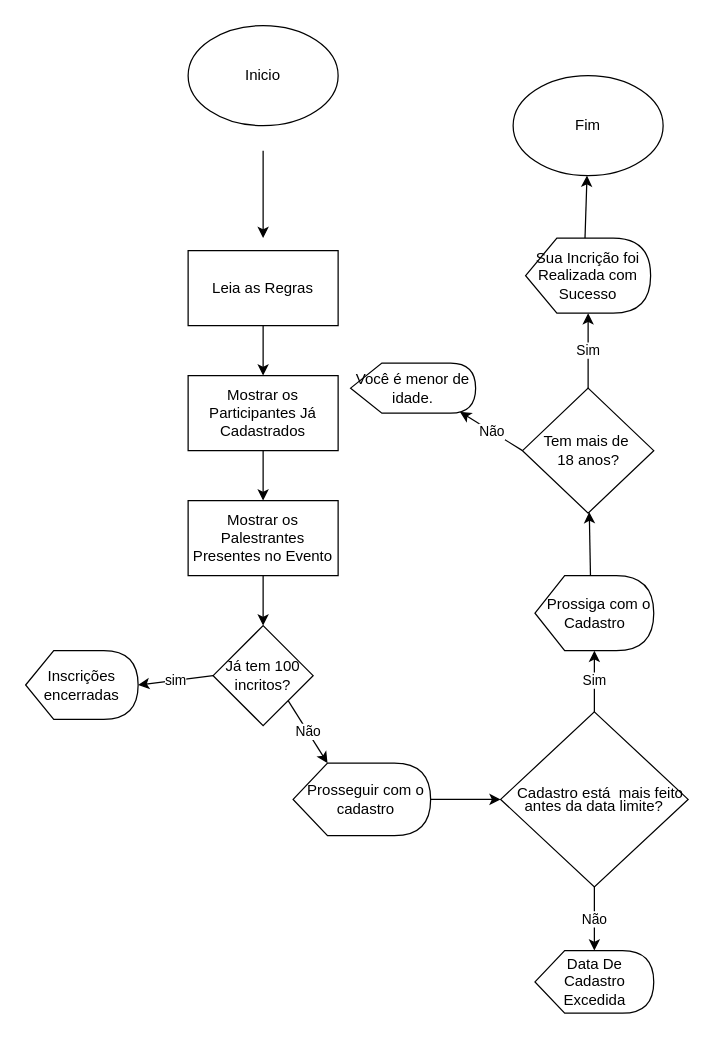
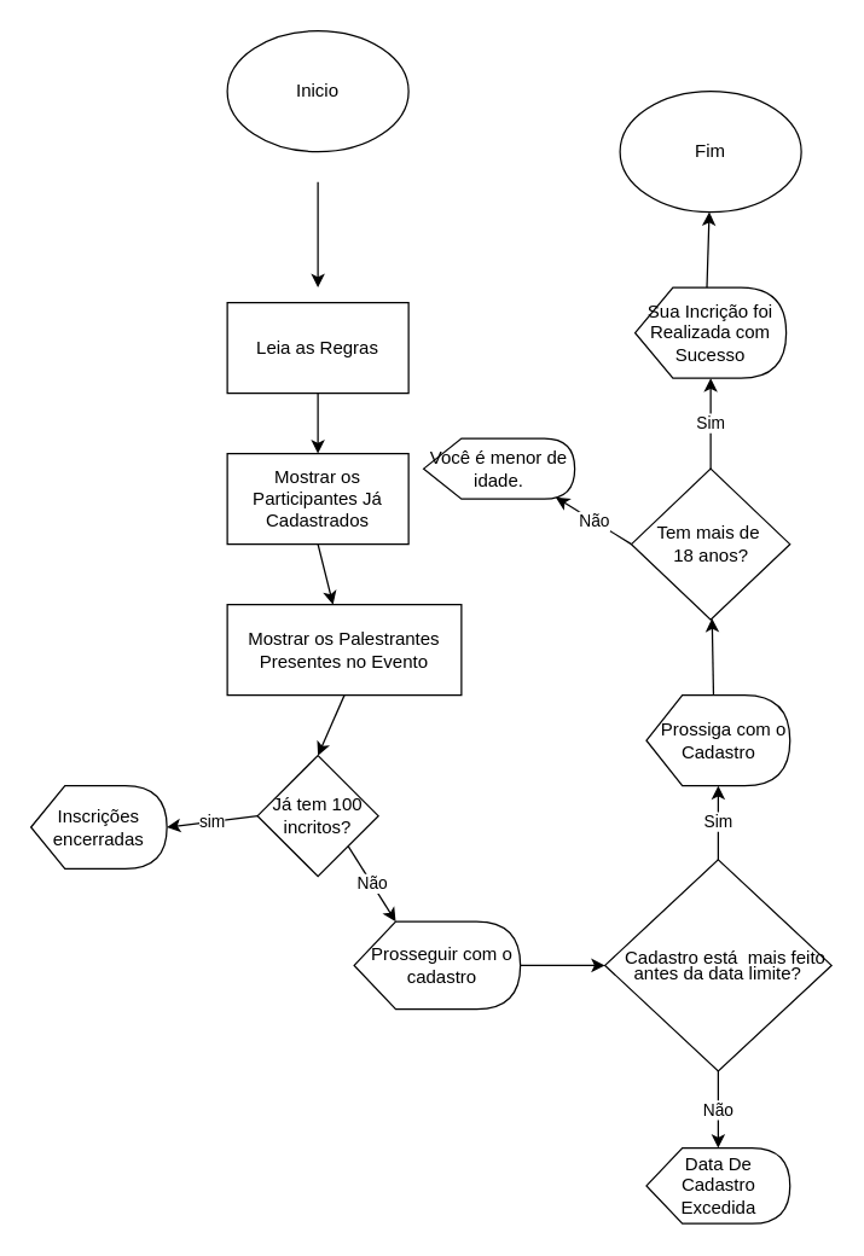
  <mxCell id="0" />
  <mxCell id="1" parent="0" />
  <mxCell id="2" value="Inicio&lt;br&gt;" style="ellipse;whiteSpace=wrap;html=1;fontStyle=0;align=center;" parent="1" vertex="1"><mxGeometry x="150" y="20" width="120" height="80" as="geometry" /></mxCell>
  <mxCell id="3" value="" style="endArrow=classic;html=1;rounded=0;" parent="1" edge="1"><mxGeometry width="50" height="50" relative="1" as="geometry"><mxPoint x="210" y="120" as="sourcePoint" /><mxPoint x="210" y="190" as="targetPoint" /></mxGeometry></mxCell>
  <mxCell id="4" value="Leia as Regras" style="rounded=0;whiteSpace=wrap;html=1;" parent="1" vertex="1"><mxGeometry x="150" y="200" width="120" height="60" as="geometry" /></mxCell>
  <mxCell id="5" value="" style="endArrow=classic;html=1;rounded=0;exitX=0.5;exitY=1;exitDx=0;exitDy=0;" parent="1" source="4" target="6" edge="1"><mxGeometry width="50" height="50" relative="1" as="geometry"><mxPoint x="210" y="270" as="sourcePoint" /><mxPoint x="210" y="330" as="targetPoint" /></mxGeometry></mxCell>
  <mxCell id="6" value="Mostrar os Participantes Já Cadastrados" style="rounded=0;whiteSpace=wrap;html=1;" parent="1" vertex="1"><mxGeometry x="150" y="300" width="120" height="60" as="geometry" /></mxCell>
  <mxCell id="7" value="" style="endArrow=classic;html=1;rounded=0;exitX=0.5;exitY=1;exitDx=0;exitDy=0;" parent="1" source="6" target="8" edge="1"><mxGeometry width="50" height="50" relative="1" as="geometry"><mxPoint x="210" y="370" as="sourcePoint" /><mxPoint x="210" y="450" as="targetPoint" /></mxGeometry></mxCell>
- <mxCell id="8" value="Mostrar os Palestrantes Presentes no Evento" style="rounded=0;whiteSpace=wrap;html=1;" parent="1" vertex="1"><mxGeometry x="150" y="400" width="120" height="60" as="geometry" /></mxCell>
+ <mxCell id="8" value="Mostrar os Palestrantes Presentes no Evento" style="rounded=0;whiteSpace=wrap;html=1;" parent="1" vertex="1"><mxGeometry x="150" y="400" width="155" height="60" as="geometry" /></mxCell>
  <mxCell id="9" value="" style="endArrow=classic;html=1;rounded=0;exitX=0.5;exitY=1;exitDx=0;exitDy=0;" parent="1" source="8" edge="1"><mxGeometry width="50" height="50" relative="1" as="geometry"><mxPoint x="200" y="470" as="sourcePoint" /><mxPoint x="210" y="500" as="targetPoint" /></mxGeometry></mxCell>
  <mxCell id="10" value="Já tem 100 incritos?" style="rhombus;whiteSpace=wrap;html=1;" parent="1" vertex="1"><mxGeometry x="170" y="500" width="80" height="80" as="geometry" /></mxCell>
  <mxCell id="11" value="Inscrições encerradas" style="shape=display;whiteSpace=wrap;html=1;" parent="1" vertex="1"><mxGeometry x="20" y="520" width="90" height="55" as="geometry" /></mxCell>
  <mxCell id="12" value="sim" style="endArrow=classic;html=1;rounded=0;exitX=0;exitY=0.5;exitDx=0;exitDy=0;entryX=1;entryY=0.5;entryDx=0;entryDy=0;entryPerimeter=0;" parent="1" source="10" target="11" edge="1"><mxGeometry width="50" height="50" relative="1" as="geometry"><mxPoint x="360" y="670" as="sourcePoint" /><mxPoint x="130" y="540" as="targetPoint" /></mxGeometry></mxCell>
  <mxCell id="13" value="Não" style="endArrow=classic;html=1;rounded=0;exitX=1;exitY=1;exitDx=0;exitDy=0;entryX=0;entryY=0;entryDx=27.5;entryDy=0;entryPerimeter=0;" parent="1" source="10" target="14" edge="1"><mxGeometry width="50" height="50" relative="1" as="geometry"><mxPoint x="360" y="670" as="sourcePoint" /><mxPoint x="270" y="610" as="targetPoint" /></mxGeometry></mxCell>
  <mxCell id="14" value="&amp;nbsp; &amp;nbsp;Prosseguir com o&amp;nbsp; &amp;nbsp; cadastro" style="shape=display;whiteSpace=wrap;html=1;" parent="1" vertex="1"><mxGeometry x="234" y="610" width="110" height="58" as="geometry" /></mxCell>
  <mxCell id="15" value="" style="endArrow=classic;html=1;rounded=0;exitX=1;exitY=0.5;exitDx=0;exitDy=0;exitPerimeter=0;" parent="1" source="14" edge="1"><mxGeometry width="50" height="50" relative="1" as="geometry"><mxPoint x="360" y="650" as="sourcePoint" /><mxPoint x="400" y="639" as="targetPoint" /></mxGeometry></mxCell>
  <mxCell id="16" value="&lt;p style=&quot;line-height: 0.9&quot;&gt;&amp;nbsp; &amp;nbsp;Cadastro está&amp;nbsp; mais feito antes da data limite?&lt;/p&gt;" style="rhombus;whiteSpace=wrap;html=1;align=center;" parent="1" vertex="1"><mxGeometry x="400" y="569" width="150" height="140" as="geometry" /></mxCell>
  <mxCell id="17" value="Não" style="endArrow=classic;html=1;rounded=0;exitX=0.5;exitY=1;exitDx=0;exitDy=0;" parent="1" source="16" edge="1"><mxGeometry width="50" height="50" relative="1" as="geometry"><mxPoint x="360" y="620" as="sourcePoint" /><mxPoint x="475" y="760" as="targetPoint" /></mxGeometry></mxCell>
  <mxCell id="18" value="Data De Cadastro Excedida" style="shape=display;whiteSpace=wrap;html=1;" parent="1" vertex="1"><mxGeometry x="427.5" y="760" width="95" height="50" as="geometry" /></mxCell>
  <mxCell id="19" value="Sim" style="endArrow=classic;html=1;rounded=0;exitX=0.5;exitY=0;exitDx=0;exitDy=0;" parent="1" source="16" edge="1"><mxGeometry width="50" height="50" relative="1" as="geometry"><mxPoint x="360" y="590" as="sourcePoint" /><mxPoint x="475" y="520" as="targetPoint" /></mxGeometry></mxCell>
  <mxCell id="20" value="&amp;nbsp; Prossiga com o Cadastro" style="shape=display;whiteSpace=wrap;html=1;" parent="1" vertex="1"><mxGeometry x="427.5" y="460" width="95" height="60" as="geometry" /></mxCell>
  <mxCell id="21" value="" style="endArrow=classic;html=1;rounded=0;exitX=0;exitY=0;exitDx=44.375;exitDy=0;exitPerimeter=0;" parent="1" source="20" target="22" edge="1"><mxGeometry width="50" height="50" relative="1" as="geometry"><mxPoint x="360" y="490" as="sourcePoint" /><mxPoint x="472" y="400" as="targetPoint" /></mxGeometry></mxCell>
  <mxCell id="22" value="Tem mais de&amp;nbsp;&lt;br&gt;18 anos?" style="rhombus;whiteSpace=wrap;html=1;" parent="1" vertex="1"><mxGeometry x="417.5" y="310" width="105" height="100" as="geometry" /></mxCell>
  <mxCell id="23" value="Não" style="endArrow=classic;html=1;rounded=0;exitX=0;exitY=0.5;exitDx=0;exitDy=0;entryX=0.875;entryY=0.975;entryDx=0;entryDy=0;entryPerimeter=0;" parent="1" source="22" target="24" edge="1"><mxGeometry width="50" height="50" relative="1" as="geometry"><mxPoint x="360" y="380" as="sourcePoint" /><mxPoint x="370" y="330" as="targetPoint" /></mxGeometry></mxCell>
  <mxCell id="24" value="Você é menor de idade." style="shape=display;whiteSpace=wrap;html=1;" parent="1" vertex="1"><mxGeometry x="280" y="290" width="100" height="40" as="geometry" /></mxCell>
  <mxCell id="25" value="Sim" style="endArrow=classic;html=1;rounded=0;exitX=0.5;exitY=0;exitDx=0;exitDy=0;" parent="1" source="22" target="26" edge="1"><mxGeometry width="50" height="50" relative="1" as="geometry"><mxPoint x="360" y="270" as="sourcePoint" /><mxPoint x="470" y="260" as="targetPoint" /><Array as="points"><mxPoint x="470" y="280" /></Array></mxGeometry></mxCell>
  <mxCell id="26" value="Sua Incrição foi Realizada com Sucesso" style="shape=display;whiteSpace=wrap;html=1;" parent="1" vertex="1"><mxGeometry x="420" y="190" width="100" height="60" as="geometry" /></mxCell>
  <mxCell id="27" value="" style="endArrow=classic;html=1;rounded=0;exitX=0;exitY=0;exitDx=47.5;exitDy=0;exitPerimeter=0;" parent="1" source="26" target="28" edge="1"><mxGeometry width="50" height="50" relative="1" as="geometry"><mxPoint x="360" y="160" as="sourcePoint" /><mxPoint x="468" y="140" as="targetPoint" /></mxGeometry></mxCell>
  <mxCell id="28" value="Fim" style="ellipse;whiteSpace=wrap;html=1;" parent="1" vertex="1"><mxGeometry x="410" y="60" width="120" height="80" as="geometry" /></mxCell>
